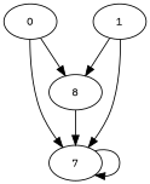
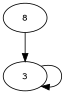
  digraph {
    fontname="Courier Prime"
    node [fontname="Courier Prime"]
    edge [fontname="Courier Prime"]
    n1 [label=8]
-   0
-   3 [label=7]
-   1
+   3
    n1 -> 3
-   0 -> n1
-   0 -> 3
    3 -> 3
-   1 -> n1
-   1 -> 3
  }
